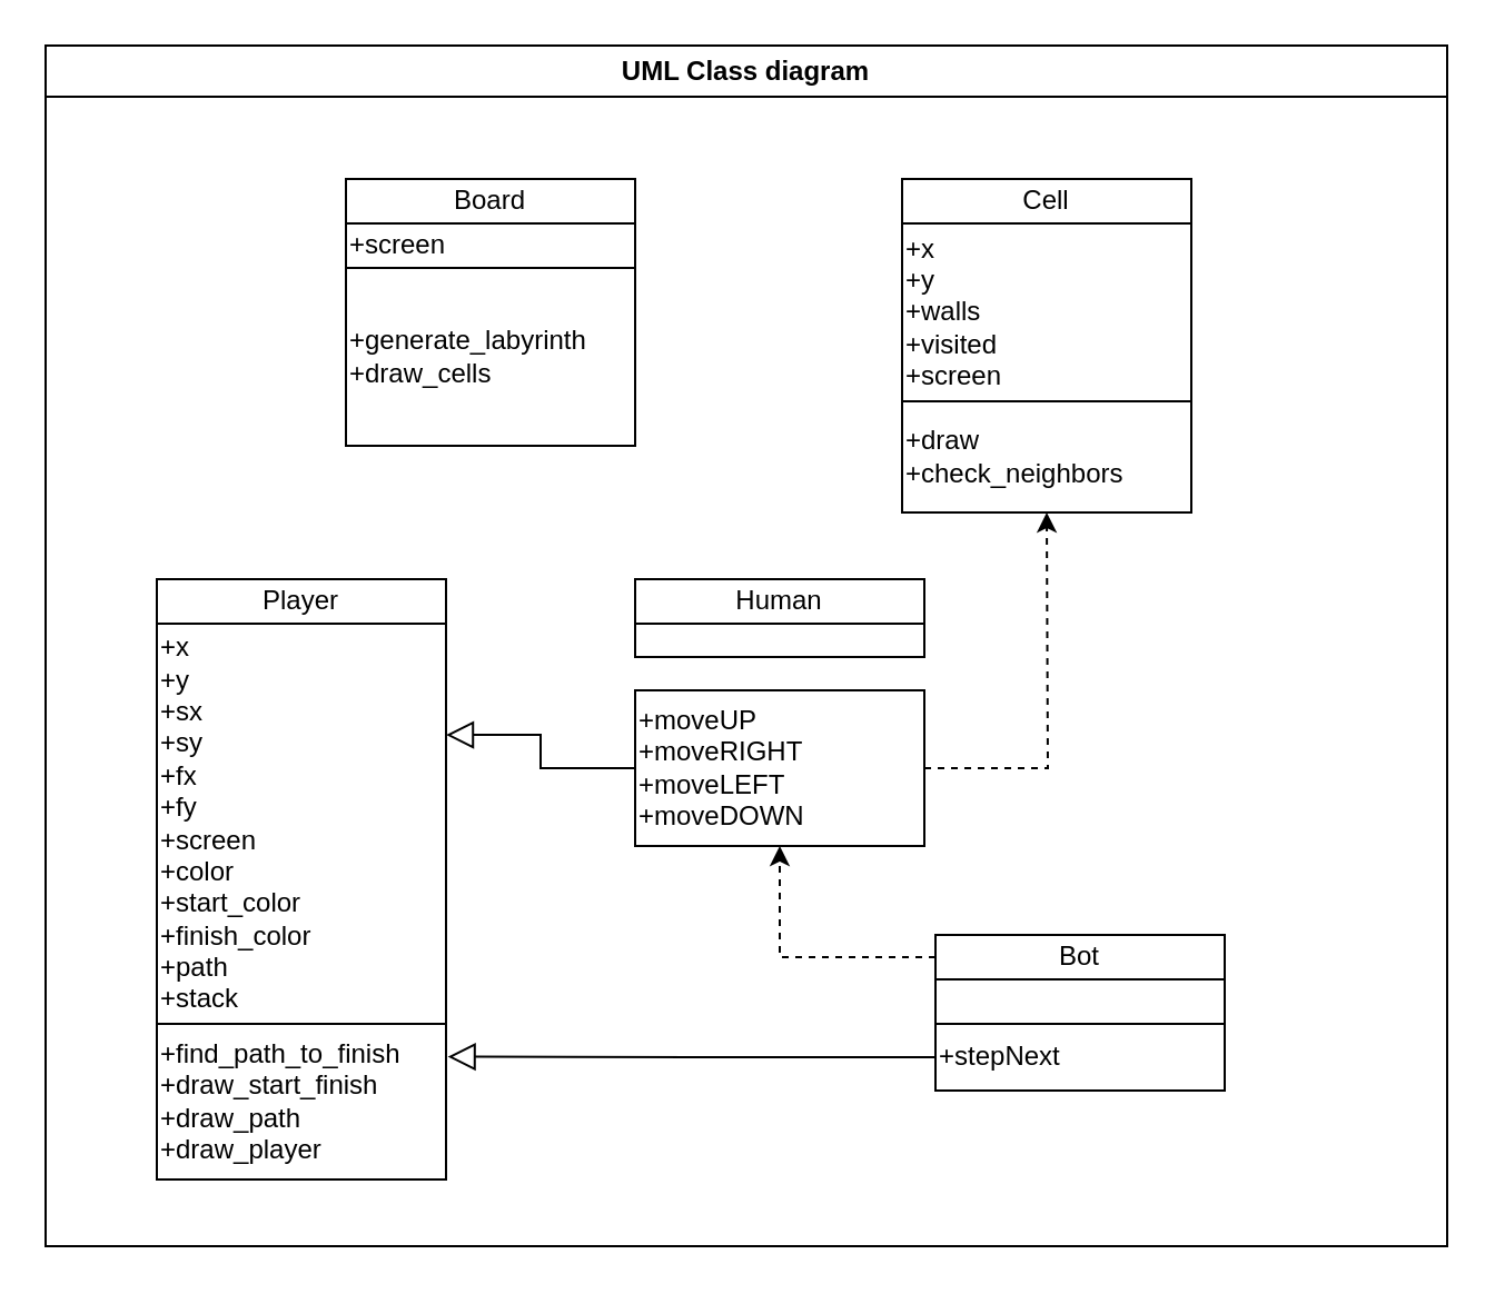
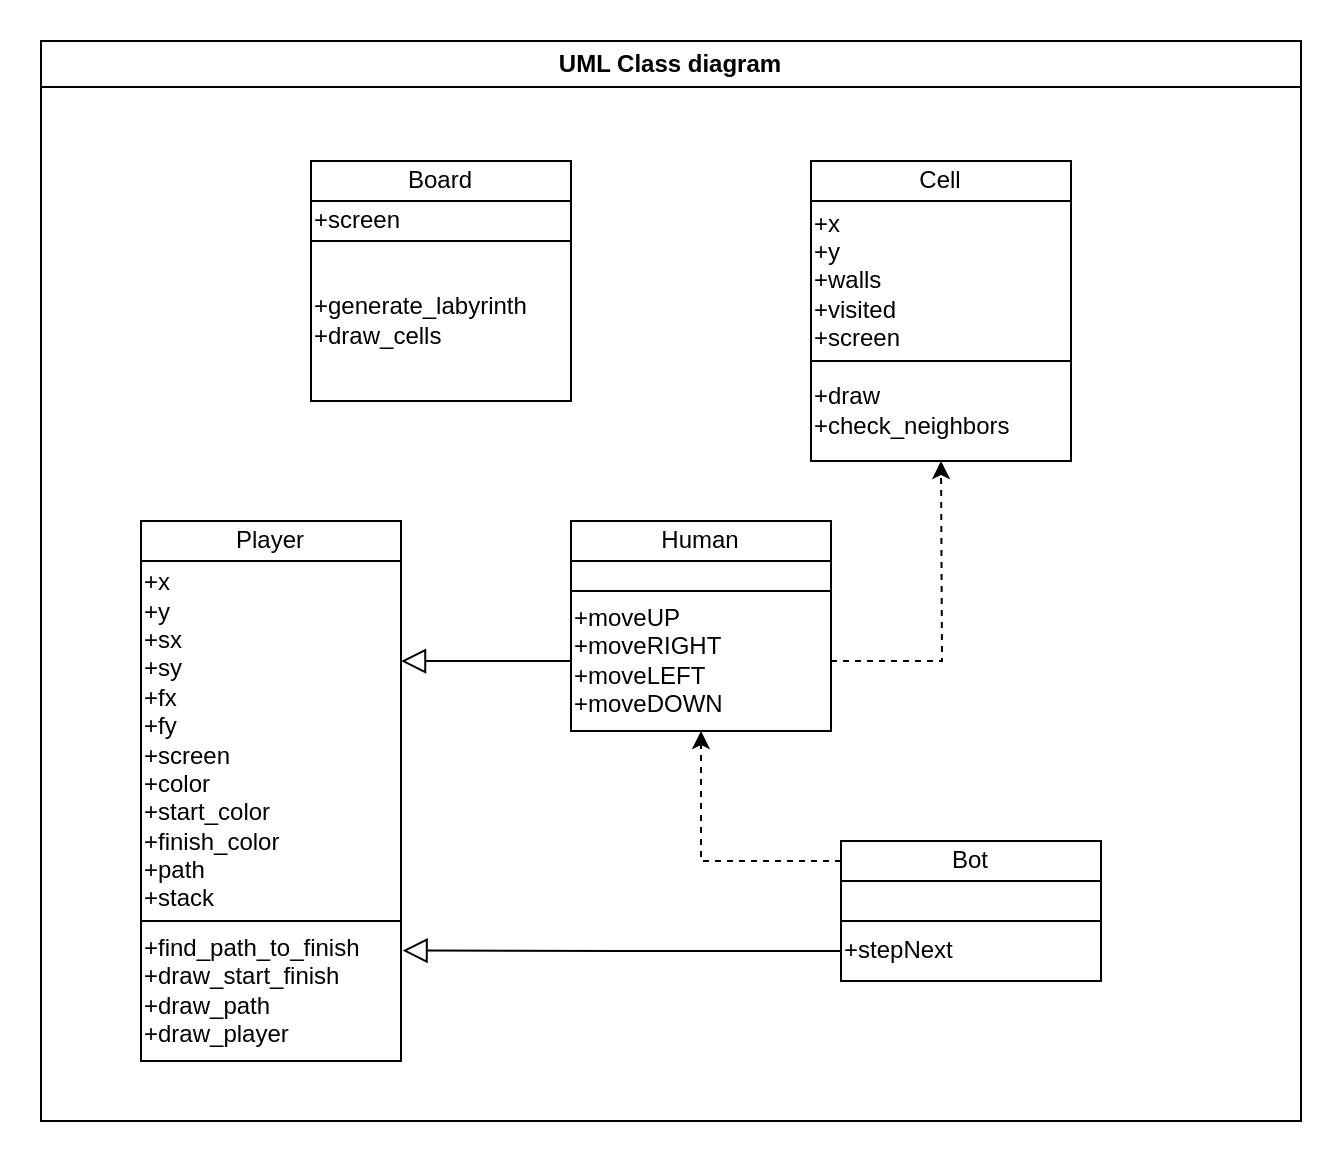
  <mxCell id="0" />
  <mxCell id="1" parent="0" />
  <mxCell id="2" value="UML Class diagram" style="swimlane;whiteSpace=wrap" vertex="1" parent="1"><mxGeometry x="20" y="20" width="630" height="540" as="geometry" /></mxCell>
  <mxCell id="3" value="&lt;div&gt;Board&lt;/div&gt;" style="rounded=0;whiteSpace=wrap;html=1;" vertex="1" parent="2"><mxGeometry x="135" y="60" width="130" height="20" as="geometry" /></mxCell>
  <mxCell id="4" value="+screen" style="rounded=0;whiteSpace=wrap;html=1;align=left;" vertex="1" parent="2"><mxGeometry x="135" y="80" width="130" height="20" as="geometry" /></mxCell>
  <mxCell id="5" value="&lt;div align=&quot;left&quot;&gt;+generate_labyrinth&lt;/div&gt;&lt;div align=&quot;left&quot;&gt;+draw_cells&lt;br&gt;&lt;/div&gt;" style="rounded=0;whiteSpace=wrap;html=1;align=left;" vertex="1" parent="2"><mxGeometry x="135" y="100" width="130" height="80" as="geometry" /></mxCell>
  <mxCell id="6" value="Cell" style="rounded=0;whiteSpace=wrap;html=1;" vertex="1" parent="2"><mxGeometry x="385" y="60" width="130" height="20" as="geometry" /></mxCell>
  <mxCell id="7" value="&lt;div&gt;+x&lt;/div&gt;&lt;div&gt;+y&lt;/div&gt;&lt;div&gt;+walls&lt;br&gt;&lt;/div&gt;&lt;div&gt;+visited&lt;/div&gt;&lt;div&gt;+screen&lt;br&gt;&lt;/div&gt;" style="rounded=0;whiteSpace=wrap;html=1;align=left;" vertex="1" parent="2"><mxGeometry x="385" y="80" width="130" height="80" as="geometry" /></mxCell>
  <mxCell id="8" value="&lt;div&gt;+draw&lt;/div&gt;&lt;div&gt;+check_neighbors&lt;br&gt;&lt;/div&gt;" style="rounded=0;whiteSpace=wrap;html=1;align=left;" vertex="1" parent="2"><mxGeometry x="385" y="160" width="130" height="50" as="geometry" /></mxCell>
  <mxCell id="9" value="Player" style="rounded=0;whiteSpace=wrap;html=1;" vertex="1" parent="2"><mxGeometry x="50" y="240" width="130" height="20" as="geometry" /></mxCell>
  <mxCell id="10" value="&lt;div&gt;+x&lt;/div&gt;&lt;div&gt;+y&lt;/div&gt;&lt;div&gt;+sx&lt;/div&gt;&lt;div&gt;+sy&lt;/div&gt;&lt;div&gt;+fx&lt;/div&gt;&lt;div&gt;+fy&lt;/div&gt;&lt;div&gt;+screen&lt;/div&gt;&lt;div&gt;+color&lt;br&gt;+start_color&lt;br&gt;+finish_color&lt;/div&gt;&lt;div&gt;+path&lt;/div&gt;&lt;div&gt;+stack&lt;br&gt;&lt;/div&gt;" style="rounded=0;whiteSpace=wrap;html=1;align=left;" vertex="1" parent="2"><mxGeometry x="50" y="260" width="130" height="180" as="geometry" /></mxCell>
  <mxCell id="11" value="&lt;div&gt;+find_path_to_finish&lt;/div&gt;&lt;div&gt;+draw_start_finish&lt;/div&gt;&lt;div&gt;+draw_path&lt;/div&gt;&lt;div&gt;+draw_player&lt;br&gt;&lt;/div&gt;" style="rounded=0;whiteSpace=wrap;html=1;align=left;" vertex="1" parent="2"><mxGeometry x="50" y="440" width="130" height="70" as="geometry" /></mxCell>
  <mxCell id="12" value="Human" style="rounded=0;whiteSpace=wrap;html=1;" vertex="1" parent="2"><mxGeometry x="265" y="240" width="130" height="20" as="geometry" /></mxCell>
  <mxCell id="13" value="" style="rounded=0;whiteSpace=wrap;html=1;align=left;" vertex="1" parent="2"><mxGeometry x="265" y="260" width="130" height="15" as="geometry" /></mxCell>
  <mxCell id="14" style="edgeStyle=orthogonalEdgeStyle;rounded=0;orthogonalLoop=1;jettySize=auto;html=1;entryX=1;entryY=0.278;entryDx=0;entryDy=0;entryPerimeter=0;strokeWidth=1;endSize=10;endArrow=block;endFill=0;" edge="1" parent="2" source="16" target="10"><mxGeometry relative="1" as="geometry" /></mxCell>
  <mxCell id="15" style="edgeStyle=orthogonalEdgeStyle;rounded=0;orthogonalLoop=1;jettySize=auto;html=1;dashed=1;" edge="1" parent="2" source="16"><mxGeometry relative="1" as="geometry"><mxPoint x="450" y="210" as="targetPoint" /></mxGeometry></mxCell>
- <mxCell id="16" value="+moveUP&lt;br&gt;+moveRIGHT&lt;br&gt;+moveLEFT&lt;br&gt;+moveDOWN" style="rounded=0;whiteSpace=wrap;html=1;align=left;" vertex="1" parent="2"><mxGeometry x="265" y="290" width="130" height="70" as="geometry" /></mxCell>
+ <mxCell id="16" value="+moveUP&lt;br&gt;+moveRIGHT&lt;br&gt;+moveLEFT&lt;br&gt;+moveDOWN" style="rounded=0;whiteSpace=wrap;html=1;align=left;" vertex="1" parent="2"><mxGeometry x="265" y="275" width="130" height="70" as="geometry" /></mxCell>
  <mxCell id="17" style="edgeStyle=orthogonalEdgeStyle;rounded=0;orthogonalLoop=1;jettySize=auto;html=1;dashed=1;" edge="1" parent="2" source="18" target="16"><mxGeometry relative="1" as="geometry" /></mxCell>
  <mxCell id="18" value="Bot" style="rounded=0;whiteSpace=wrap;html=1;" vertex="1" parent="2"><mxGeometry x="400" y="400" width="130" height="20" as="geometry" /></mxCell>
  <mxCell id="19" value="" style="rounded=0;whiteSpace=wrap;html=1;align=left;" vertex="1" parent="2"><mxGeometry x="400" y="420" width="130" height="20" as="geometry" /></mxCell>
  <mxCell id="20" style="edgeStyle=orthogonalEdgeStyle;rounded=0;orthogonalLoop=1;jettySize=auto;html=1;entryX=1.006;entryY=0.211;entryDx=0;entryDy=0;endArrow=block;endFill=0;strokeWidth=1;endSize=10;entryPerimeter=0;" edge="1" parent="2" source="21" target="11"><mxGeometry relative="1" as="geometry" /></mxCell>
  <mxCell id="21" value="+stepNext" style="rounded=0;whiteSpace=wrap;html=1;align=left;" vertex="1" parent="2"><mxGeometry x="400" y="440" width="130" height="30" as="geometry" /></mxCell>
